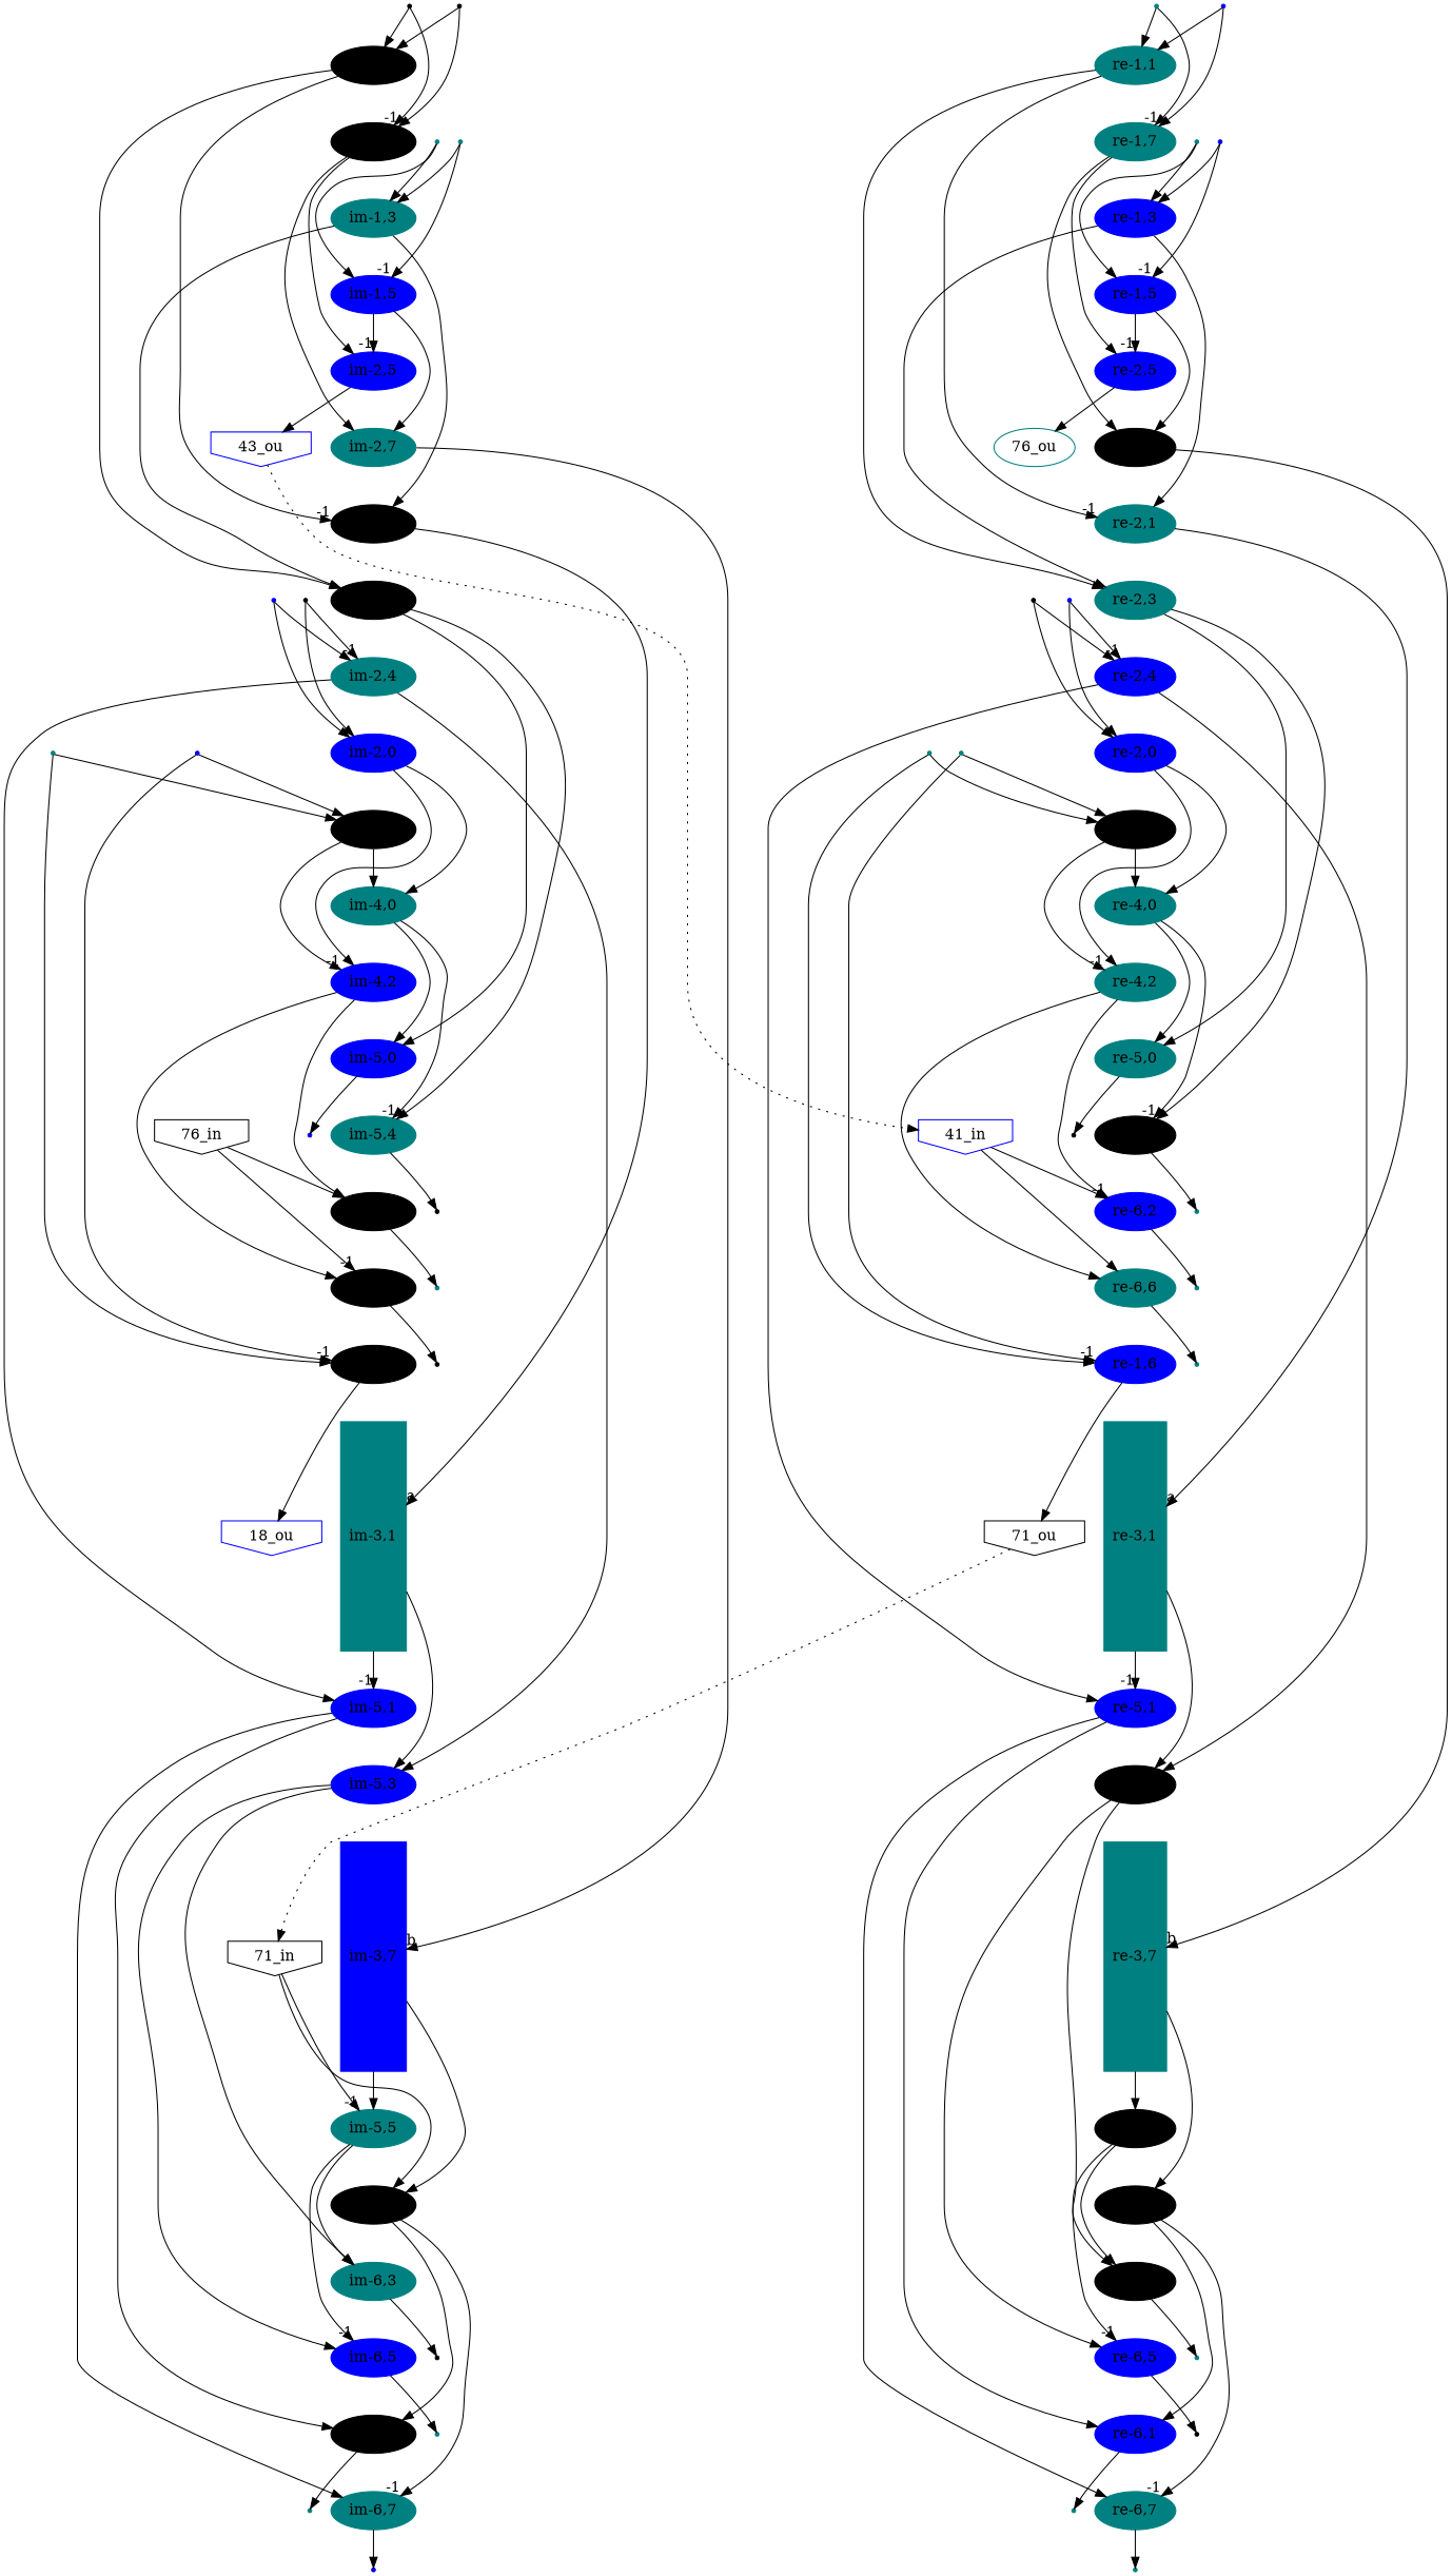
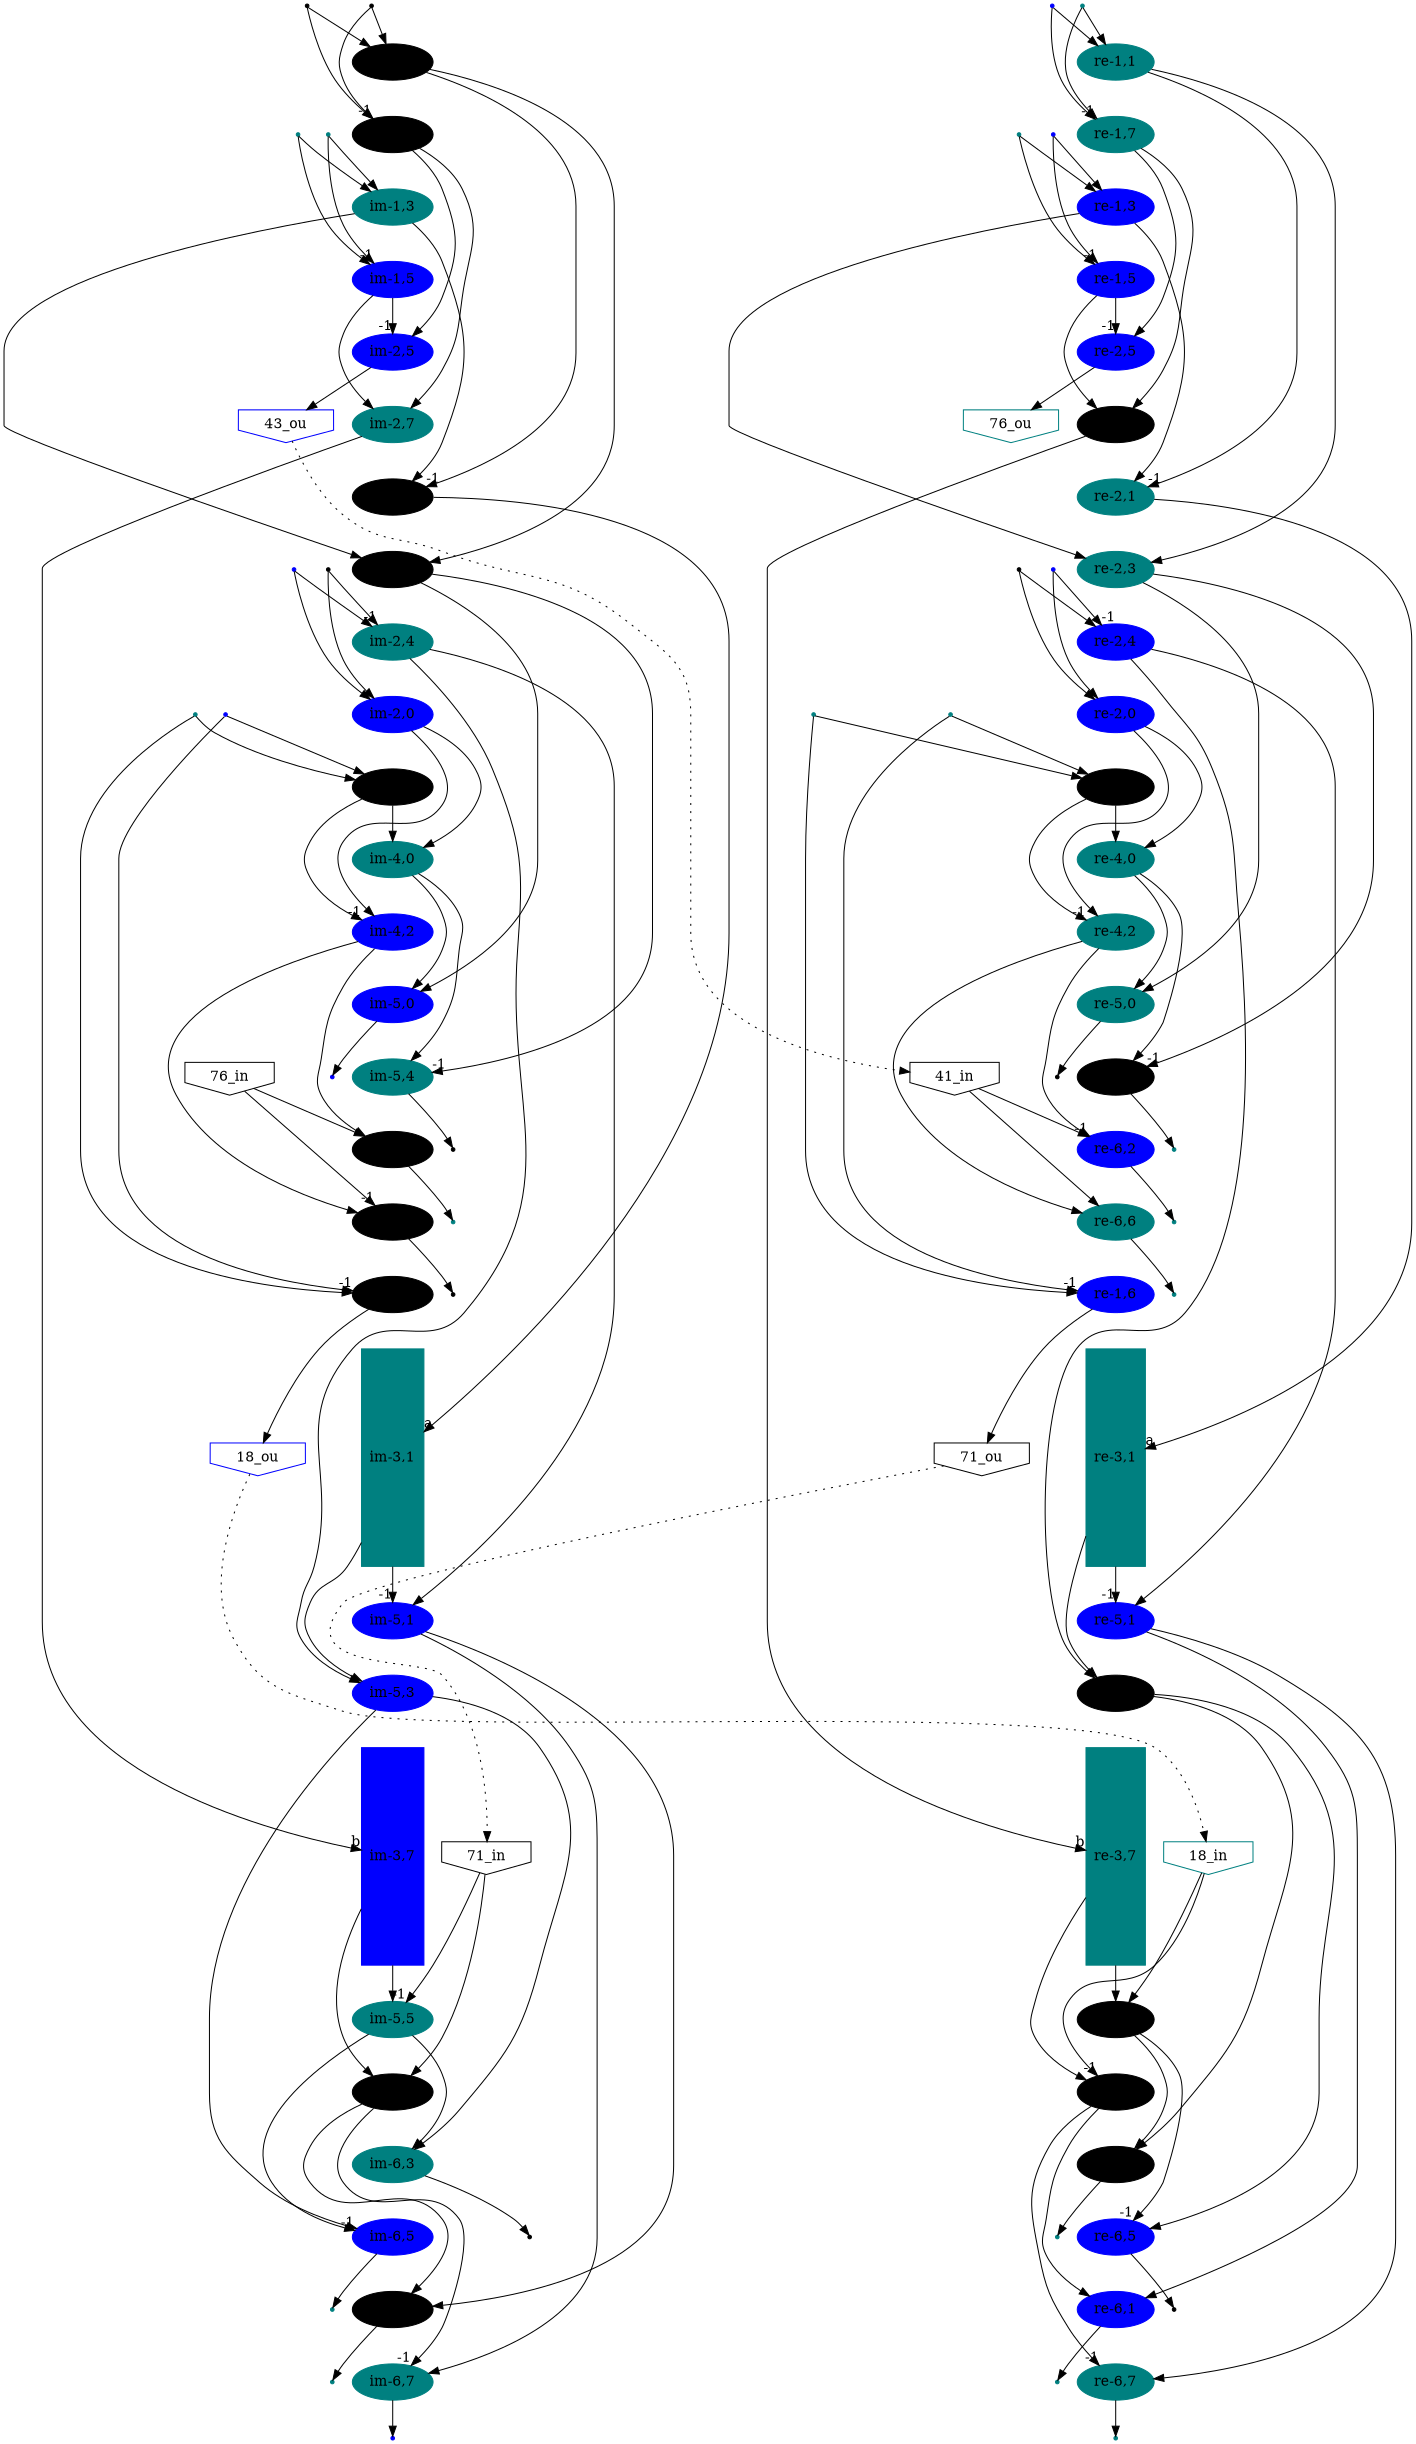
  digraph {
    node [color=teal shape=oval style=filled]
+   "18_in" [shape=invhouse style=""]
    "re-5,5" [color=black]
    "re-5,7" [color=black]
    "re-6,3" [color=black]
    "re-6,5" [color=blue]
    "re-6,1" [color=blue]
    "re-6,7"
    "18_ou" [color=blue shape=invhouse style=""]
-   "41_in" [color=blue shape=invhouse style=""]
+   "41_in" [color=black shape=invhouse style=""]
    "re-6,2" [color=blue]
    "re-6,6"
    "re-7,2" [shape=point style=""]
    "re-1,6" [color=blue]
    "re-7,6" [shape=point style=""]
    n15 [color=blue label="43_ou" shape=invhouse style=""]
    "71_in" [color=black shape=invhouse style=""]
    "im-5,5"
    "im-5,7" [color=black]
    "im-6,3"
    "im-6,5" [color=blue]
    "im-6,1" [color=black]
    "im-6,7"
    "71_ou" [color=black shape=invhouse style=""]
    "76_in" [color=black shape=invhouse style=""]
    "im-6,2" [color=black]
    "im-6,6" [color=black]
    "im-7,2" [shape=point style=""]
    "im-1,6" [color=black]
    "im-7,6" [color=black shape=point style=""]
-   "76_ou" [shape=ellipse style=""]
+   "76_ou" [shape=invhouse style=""]
    "im-0,0" [color=blue shape=point style=""]
    "im-2,0" [color=blue]
    "im-2,4"
    "im-1,2" [color=black]
    "im-4,0"
    "im-4,2" [color=blue]
    "im-5,1" [color=blue]
    "im-5,3" [color=blue]
    "im-0,1" [color=black shape=point style=""]
    "im-1,1" [color=black]
    "im-1,7" [color=black]
    "im-2,1" [color=black]
    "im-2,3" [color=black]
    "im-1,3"
    "im-2,5" [color=blue]
    "im-2,7"
    "im-0,2" [shape=point style=""]
    "im-3,1" [height=3 shape=box]
    "im-0,3" [shape=point style=""]
    "im-1,5" [color=blue]
    "im-0,4" [color=black shape=point style=""]
    "im-0,5" [shape=point style=""]
    "im-0,6" [color=blue shape=point style=""]
    "im-0,7" [color=black shape=point style=""]
    "im-5,0" [color=blue]
    "im-5,4"
    "im-3,7" [color=blue height=3 shape=box]
    "im-7,0" [color=blue shape=point style=""]
    "im-7,4" [color=black shape=point style=""]
    "im-7,1" [shape=point style=""]
    "im-7,7" [color=blue shape=point style=""]
    "im-7,3" [color=black shape=point style=""]
    "im-7,5" [shape=point style=""]
    "re-0,0" [color=black shape=point style=""]
    "re-2,0" [color=blue]
    "re-2,4" [color=blue]
    "re-1,2" [color=black]
    "re-4,0"
    "re-4,2"
    "re-5,1" [color=blue]
    "re-5,3" [color=black]
    "re-0,1" [shape=point style=""]
    "re-1,1"
    "re-1,7"
    "re-2,1"
    "re-2,3"
    "re-1,3" [color=blue]
    "re-2,5" [color=blue]
    "re-2,7" [color=black]
    "re-0,2" [shape=point style=""]
    "re-3,1" [height=3 shape=box]
    "re-0,3" [shape=point style=""]
    "re-1,5" [color=blue]
    "re-0,4" [color=blue shape=point style=""]
    "re-0,5" [color=blue shape=point style=""]
    "re-0,6" [shape=point style=""]
    "re-0,7" [color=blue shape=point style=""]
    "re-5,0"
    "re-5,4" [color=black]
    "re-3,7" [height=3 shape=box]
    "re-7,0" [color=black shape=point style=""]
    "re-7,4" [shape=point style=""]
    "re-7,1" [shape=point style=""]
    "re-7,7" [shape=point style=""]
    "re-7,3" [shape=point style=""]
    "re-7,5" [color=black shape=point style=""]
+   "18_in" -> "re-5,5"
+   "18_in" -> "re-5,7" [headlabel=-1]
    "re-5,5" -> "re-5,7" [style=invis weight=100]
    "re-5,5" -> "re-6,3"
    "re-5,5" -> "re-6,5" [headlabel=-1]
    "re-5,7" -> "re-6,3" [style=invis weight=100]
    "re-5,7" -> "re-6,1"
    "re-5,7" -> "re-6,7" [headlabel=-1]
    "re-6,3" -> "re-6,5" [style=invis weight=100]
    "re-6,3" -> "re-7,3"
    "re-6,5" -> "re-6,1" [style=invis weight=100]
    "re-6,5" -> "re-7,5"
    "re-6,1" -> "re-6,7" [style=invis weight=100]
    "re-6,1" -> "re-7,1"
    "re-6,7" -> "re-7,7"
+   "18_ou" -> "18_in" [constraint=false style=dotted]
    "41_in" -> "re-6,2" [headlabel=-1]
    "41_in" -> "re-6,6"
    "re-6,2" -> "re-6,6" [style=invis weight=100]
    "re-6,2" -> "re-7,2"
    "re-6,6" -> "re-1,6" [style=invis weight=100]
    "re-6,6" -> "re-7,6"
    "re-1,6" -> "71_ou"
    "re-1,6" -> "re-3,1" [style=invis weight=100]
    n15 -> "41_in" [constraint=false style=dotted]
    "71_in" -> "im-5,5" [headlabel=-1]
    "71_in" -> "im-5,7"
    "im-5,5" -> "im-5,7" [style=invis weight=100]
    "im-5,5" -> "im-6,3"
    "im-5,5" -> "im-6,5" [headlabel=-1]
    "im-5,7" -> "im-6,3" [style=invis weight=100]
    "im-5,7" -> "im-6,1"
    "im-5,7" -> "im-6,7" [headlabel=-1]
    "im-6,3" -> "im-6,5" [style=invis weight=100]
    "im-6,3" -> "im-7,3"
    "im-6,5" -> "im-6,1" [style=invis weight=100]
    "im-6,5" -> "im-7,5"
    "im-6,1" -> "im-6,7" [style=invis weight=100]
    "im-6,1" -> "im-7,1"
    "im-6,7" -> "im-7,7"
    "71_ou" -> "71_in" [constraint=false style=dotted]
    "76_in" -> "im-6,2"
    "76_in" -> "im-6,6" [headlabel=-1]
    "im-6,2" -> "im-6,6" [style=invis weight=100]
    "im-6,2" -> "im-7,2"
    "im-6,6" -> "im-1,6" [style=invis weight=100]
    "im-6,6" -> "im-7,6"
    "im-1,6" -> "18_ou"
    "im-1,6" -> "im-3,1" [style=invis weight=100]
    "im-0,0" -> "im-2,0"
    "im-0,0" -> "im-2,4"
    "im-2,0" -> "im-1,2" [style=invis weight=100]
    "im-2,0" -> "im-4,0"
    "im-2,0" -> "im-4,2"
    "im-2,4" -> "im-2,0" [style=invis weight=100]
    "im-2,4" -> "im-5,1"
    "im-2,4" -> "im-5,3"
    "im-1,2" -> "im-4,0" [weight=100]
    "im-1,2" -> "im-4,2" [headlabel=-1]
    "im-4,0" -> "im-4,2" [style=invis weight=100]
    "im-4,0" -> "im-5,0"
    "im-4,0" -> "im-5,4"
    "im-4,2" -> "im-6,2"
    "im-4,2" -> "im-6,6"
    "im-4,2" -> "im-5,0" [style=invis weight=100]
    "im-5,1" -> "im-6,1"
    "im-5,1" -> "im-6,7"
    "im-5,1" -> "im-5,3" [style=invis weight=100]
    "im-5,3" -> "im-6,3"
    "im-5,3" -> "im-6,5"
    "im-5,3" -> "im-3,7" [style=invis weight=100]
    "im-0,1" -> "im-1,1"
    "im-0,1" -> "im-1,7"
    "im-1,1" -> "im-1,7" [style=invis weight=100]
    "im-1,1" -> "im-2,1" [headlabel=-1]
    "im-1,1" -> "im-2,3"
    "im-1,7" -> "im-1,3" [style=invis weight=100]
    "im-1,7" -> "im-2,5"
    "im-1,7" -> "im-2,7"
    "im-2,1" -> "im-2,3" [style=invis weight=100]
    "im-2,1" -> "im-3,1" [headlabel=a]
    "im-2,3" -> "im-2,4" [style=invis weight=100]
    "im-2,3" -> "im-5,0"
    "im-2,3" -> "im-5,4" [headlabel=-1]
    "im-1,3" -> "im-2,1"
    "im-1,3" -> "im-2,3"
    "im-1,3" -> "im-1,5" [style=invis weight=100]
    "im-2,5" -> n15
    "im-2,5" -> "im-2,7" [style=invis weight=100]
    "im-2,7" -> "im-2,1" [style=invis weight=100]
    "im-2,7" -> "im-3,7" [headlabel=b]
    "im-0,2" -> "im-1,6"
    "im-0,2" -> "im-1,2"
    "im-3,1" -> "im-5,1" [headlabel=-1 weight=100]
    "im-3,1" -> "im-5,3"
    "im-0,3" -> "im-1,3"
    "im-0,3" -> "im-1,5"
    "im-1,5" -> "im-2,5" [headlabel=-1 weight=100]
    "im-1,5" -> "im-2,7"
    "im-0,4" -> "im-2,0"
    "im-0,4" -> "im-2,4" [headlabel=-1]
    "im-0,5" -> "im-1,3"
    "im-0,5" -> "im-1,5" [headlabel=-1]
    "im-0,6" -> "im-1,6" [headlabel=-1]
    "im-0,6" -> "im-1,2"
    "im-0,7" -> "im-1,1"
    "im-0,7" -> "im-1,7" [headlabel=-1]
    "im-5,0" -> "im-5,4" [style=invis weight=100]
    "im-5,0" -> "im-7,0"
    "im-5,4" -> "im-6,2" [style=invis weight=100]
    "im-5,4" -> "im-7,4"
    "im-3,7" -> "im-5,5" [weight=100]
    "im-3,7" -> "im-5,7"
    "re-0,0" -> "re-2,0"
    "re-0,0" -> "re-2,4"
    "re-2,0" -> "re-1,2" [style=invis weight=100]
    "re-2,0" -> "re-4,0"
    "re-2,0" -> "re-4,2"
    "re-2,4" -> "re-2,0" [style=invis weight=100]
    "re-2,4" -> "re-5,1"
    "re-2,4" -> "re-5,3"
    "re-1,2" -> "re-4,0" [weight=100]
    "re-1,2" -> "re-4,2" [headlabel=-1]
    "re-4,0" -> "re-4,2" [style=invis weight=100]
    "re-4,0" -> "re-5,0"
    "re-4,0" -> "re-5,4"
    "re-4,2" -> "re-6,2"
    "re-4,2" -> "re-6,6"
    "re-4,2" -> "re-5,0" [style=invis weight=100]
    "re-5,1" -> "re-6,1"
    "re-5,1" -> "re-6,7"
    "re-5,1" -> "re-5,3" [style=invis weight=100]
    "re-5,3" -> "re-6,3"
    "re-5,3" -> "re-6,5"
    "re-5,3" -> "re-3,7" [style=invis weight=100]
    "re-0,1" -> "re-1,1"
    "re-0,1" -> "re-1,7"
    "re-1,1" -> "re-1,7" [style=invis weight=100]
    "re-1,1" -> "re-2,1" [headlabel=-1]
    "re-1,1" -> "re-2,3"
    "re-1,7" -> "re-1,3" [style=invis weight=100]
    "re-1,7" -> "re-2,5"
    "re-1,7" -> "re-2,7"
    "re-2,1" -> "re-2,3" [style=invis weight=100]
    "re-2,1" -> "re-3,1" [headlabel=a]
    "re-2,3" -> "re-2,4" [style=invis weight=100]
    "re-2,3" -> "re-5,0"
    "re-2,3" -> "re-5,4" [headlabel=-1]
    "re-1,3" -> "re-2,1"
    "re-1,3" -> "re-2,3"
    "re-1,3" -> "re-1,5" [style=invis weight=100]
    "re-2,5" -> "76_ou"
    "re-2,5" -> "re-2,7" [style=invis weight=100]
    "re-2,7" -> "re-2,1" [style=invis weight=100]
    "re-2,7" -> "re-3,7" [headlabel=b]
    "re-0,2" -> "re-1,6"
    "re-0,2" -> "re-1,2"
    "re-3,1" -> "re-5,1" [headlabel=-1 weight=100]
    "re-3,1" -> "re-5,3"
    "re-0,3" -> "re-1,3"
    "re-0,3" -> "re-1,5"
    "re-1,5" -> "re-2,5" [headlabel=-1 weight=100]
    "re-1,5" -> "re-2,7"
    "re-0,4" -> "re-2,0"
    "re-0,4" -> "re-2,4" [headlabel=-1]
    "re-0,5" -> "re-1,3"
    "re-0,5" -> "re-1,5" [headlabel=-1]
    "re-0,6" -> "re-1,6" [headlabel=-1]
    "re-0,6" -> "re-1,2"
    "re-0,7" -> "re-1,1"
    "re-0,7" -> "re-1,7" [headlabel=-1]
    "re-5,0" -> "re-5,4" [style=invis weight=100]
    "re-5,0" -> "re-7,0"
    "re-5,4" -> "re-6,2" [style=invis weight=100]
    "re-5,4" -> "re-7,4"
    "re-3,7" -> "re-5,5" [weight=100]
    "re-3,7" -> "re-5,7"
  }
